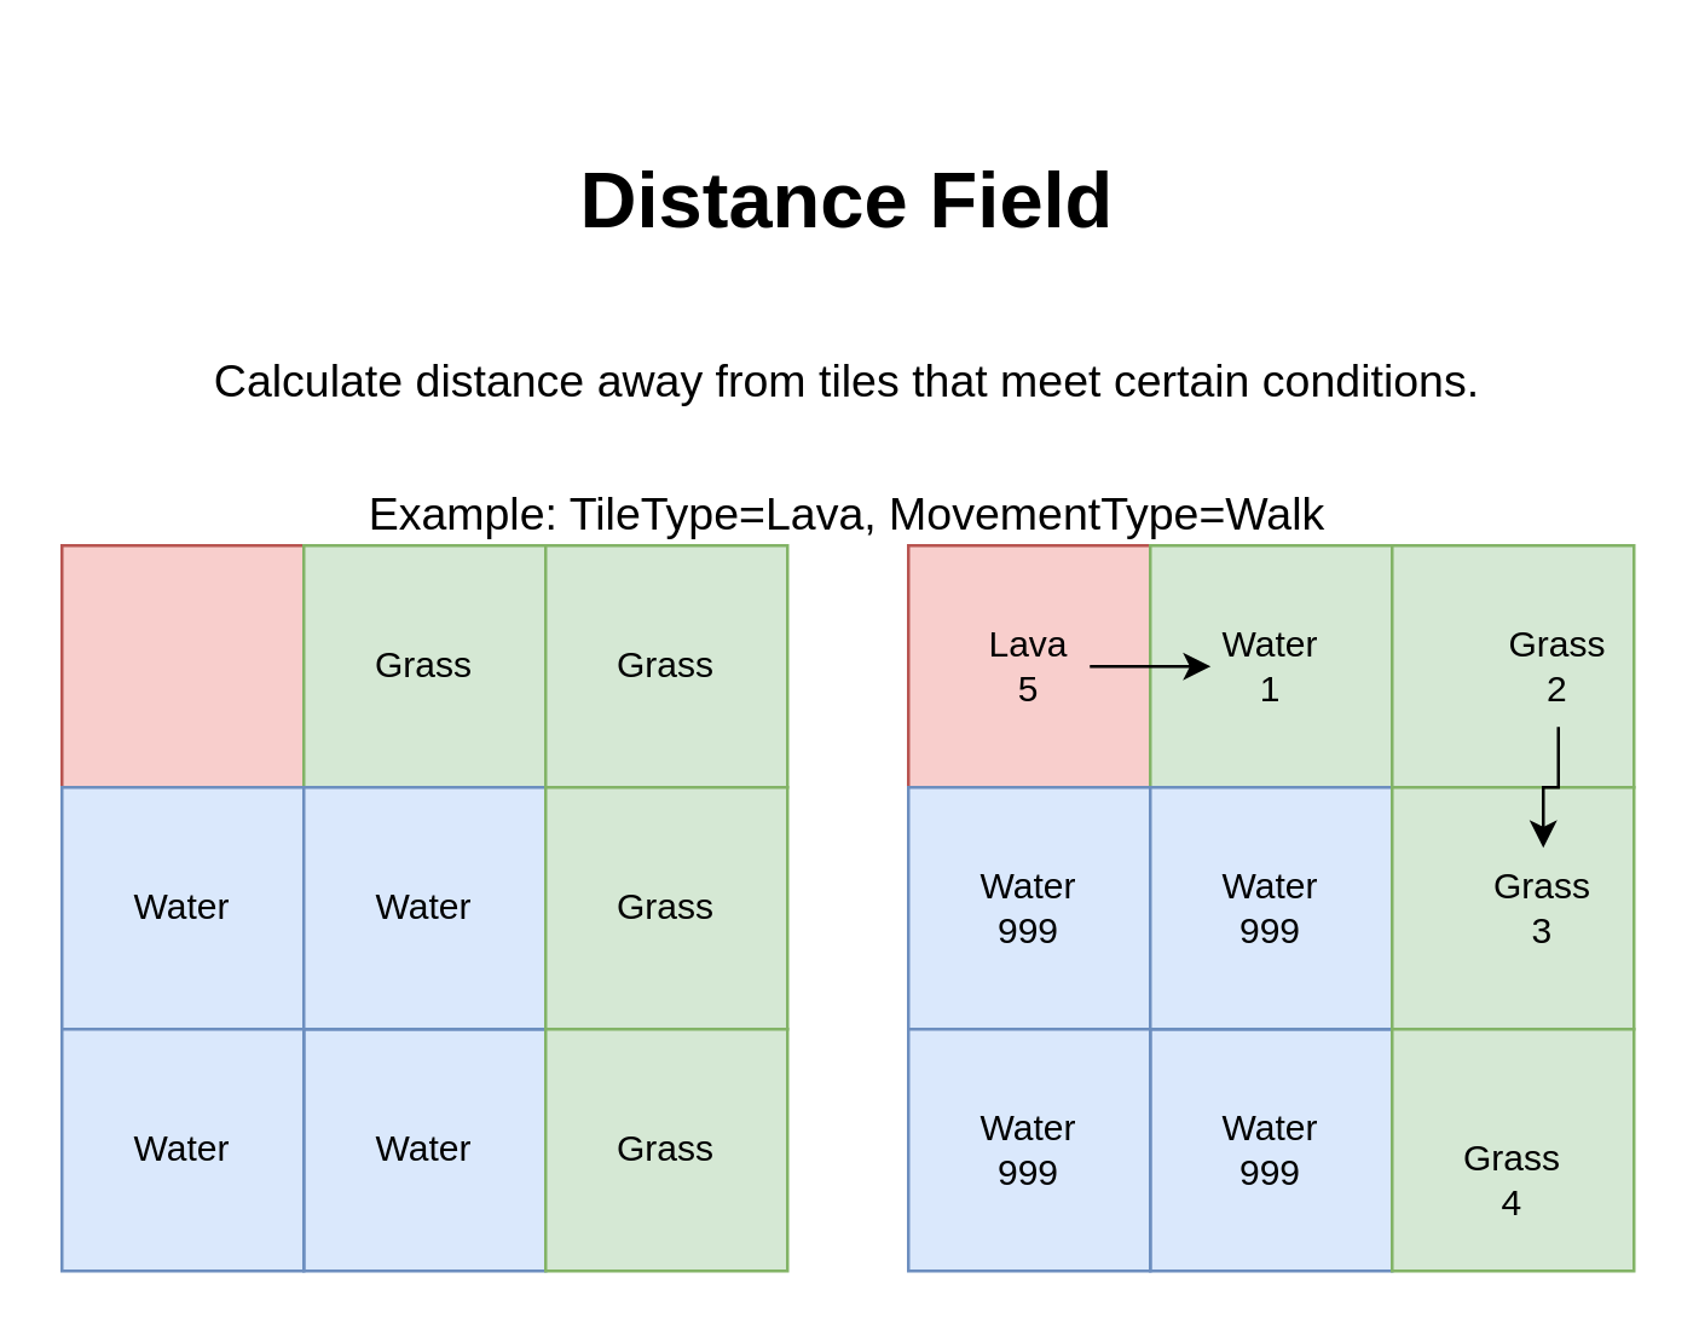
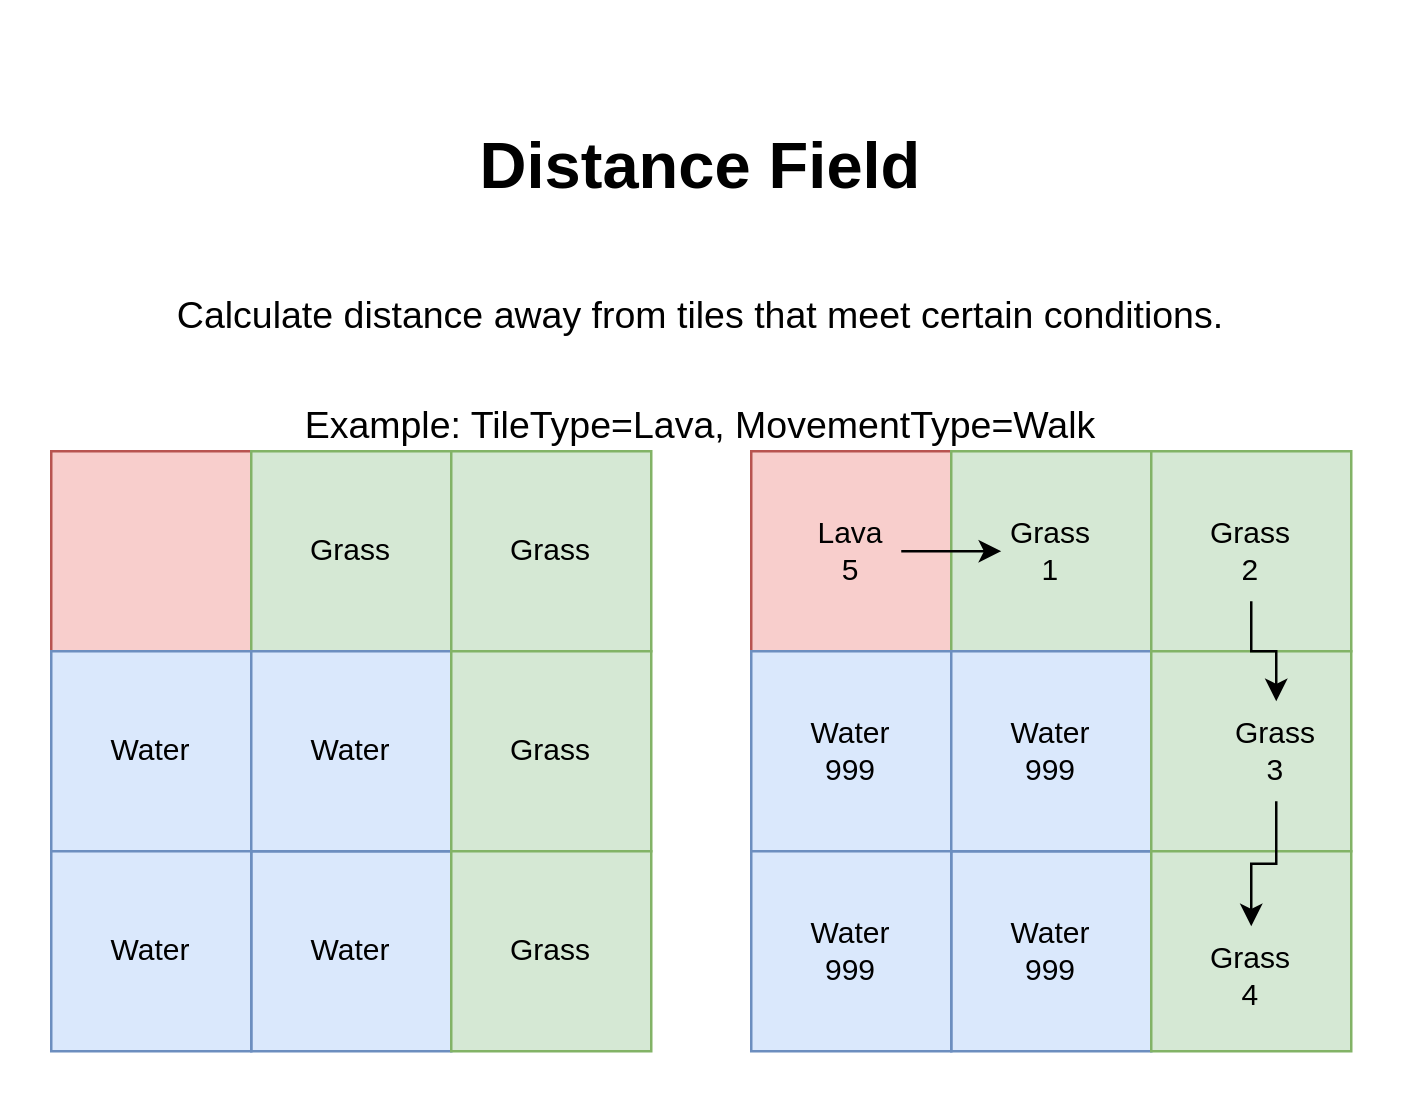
  <mxCell id="0" />
  <mxCell id="1" parent="0" />
  <mxCell id="2" value="" style="whiteSpace=wrap;html=1;aspect=fixed;fillColor=#dae8fc;strokeColor=#6c8ebf;" parent="1" vertex="1"><mxGeometry x="100" y="340" width="80" height="80" as="geometry" /></mxCell>
  <mxCell id="3" value="" style="whiteSpace=wrap;html=1;aspect=fixed;fillColor=#f8cecc;strokeColor=#b85450;" parent="1" vertex="1"><mxGeometry x="20" y="180" width="80" height="80" as="geometry" /></mxCell>
  <mxCell id="4" value="" style="whiteSpace=wrap;html=1;aspect=fixed;fillColor=#d5e8d4;strokeColor=#82b366;" parent="1" vertex="1"><mxGeometry x="100" y="180" width="80" height="80" as="geometry" /></mxCell>
  <mxCell id="5" value="" style="whiteSpace=wrap;html=1;aspect=fixed;fillColor=#d5e8d4;strokeColor=#82b366;" parent="1" vertex="1"><mxGeometry x="180" y="180" width="80" height="80" as="geometry" /></mxCell>
  <mxCell id="6" value="" style="whiteSpace=wrap;html=1;aspect=fixed;fillColor=#dae8fc;strokeColor=#6c8ebf;" parent="1" vertex="1"><mxGeometry x="20" y="260" width="80" height="80" as="geometry" /></mxCell>
  <mxCell id="7" value="" style="whiteSpace=wrap;html=1;aspect=fixed;fillColor=#dae8fc;strokeColor=#6c8ebf;" parent="1" vertex="1"><mxGeometry x="100" y="260" width="80" height="80" as="geometry" /></mxCell>
  <mxCell id="8" value="" style="whiteSpace=wrap;html=1;aspect=fixed;fillColor=#d5e8d4;strokeColor=#82b366;" parent="1" vertex="1"><mxGeometry x="180" y="260" width="80" height="80" as="geometry" /></mxCell>
  <mxCell id="9" value="" style="whiteSpace=wrap;html=1;aspect=fixed;fillColor=#dae8fc;strokeColor=#6c8ebf;" parent="1" vertex="1"><mxGeometry x="20" y="340" width="80" height="80" as="geometry" /></mxCell>
  <mxCell id="10" value="" style="whiteSpace=wrap;html=1;aspect=fixed;fillColor=#d5e8d4;strokeColor=#82b366;" parent="1" vertex="1"><mxGeometry x="180" y="340" width="80" height="80" as="geometry" /></mxCell>
  <mxCell id="11" value="Grass" style="text;html=1;strokeColor=none;fillColor=none;align=center;verticalAlign=middle;whiteSpace=wrap;rounded=0;" parent="1" vertex="1"><mxGeometry x="120" y="210" width="40" height="20" as="geometry" /></mxCell>
  <mxCell id="12" value="Grass" style="text;html=1;strokeColor=none;fillColor=none;align=center;verticalAlign=middle;whiteSpace=wrap;rounded=0;" parent="1" vertex="1"><mxGeometry x="200" y="210" width="40" height="20" as="geometry" /></mxCell>
  <mxCell id="13" value="Water" style="text;html=1;strokeColor=none;fillColor=none;align=center;verticalAlign=middle;whiteSpace=wrap;rounded=0;" parent="1" vertex="1"><mxGeometry x="40" y="290" width="40" height="20" as="geometry" /></mxCell>
  <mxCell id="14" value="Grass" style="text;html=1;strokeColor=none;fillColor=none;align=center;verticalAlign=middle;whiteSpace=wrap;rounded=0;" parent="1" vertex="1"><mxGeometry x="200" y="290" width="40" height="20" as="geometry" /></mxCell>
  <mxCell id="15" value="Water" style="text;html=1;strokeColor=none;fillColor=none;align=center;verticalAlign=middle;whiteSpace=wrap;rounded=0;" parent="1" vertex="1"><mxGeometry x="40" y="370" width="40" height="20" as="geometry" /></mxCell>
  <mxCell id="16" value="Water" style="text;html=1;strokeColor=none;fillColor=none;align=center;verticalAlign=middle;whiteSpace=wrap;rounded=0;" parent="1" vertex="1"><mxGeometry x="120" y="370" width="40" height="20" as="geometry" /></mxCell>
  <mxCell id="17" value="Grass" style="text;html=1;strokeColor=none;fillColor=none;align=center;verticalAlign=middle;whiteSpace=wrap;rounded=0;" parent="1" vertex="1"><mxGeometry x="200" y="370" width="40" height="20" as="geometry" /></mxCell>
  <mxCell id="18" value="Water" style="text;html=1;strokeColor=none;fillColor=none;align=center;verticalAlign=middle;whiteSpace=wrap;rounded=0;" parent="1" vertex="1"><mxGeometry x="120" y="290" width="40" height="20" as="geometry" /></mxCell>
  <mxCell id="19" value="&lt;h1&gt;&lt;font style=&quot;font-size: 26px ; line-height: 120%&quot;&gt;Distance Field&lt;/font&gt;&lt;/h1&gt;&lt;p&gt;&lt;span style=&quot;font-size: 15px&quot;&gt;Calculate distance away from tiles that meet certain conditions.&lt;/span&gt;&lt;/p&gt;&lt;p&gt;&lt;span style=&quot;font-size: 15px&quot;&gt;Example: TileType=Lava, MovementType=Walk&lt;/span&gt;&lt;br&gt;&lt;/p&gt;" style="text;html=1;strokeColor=none;fillColor=none;spacing=5;spacingTop=-20;whiteSpace=wrap;overflow=hidden;rounded=0;fontSize=20;align=center;" parent="1" vertex="1"><mxGeometry x="20" y="20" width="520" height="160" as="geometry" /></mxCell>
  <mxCell id="20" value="" style="whiteSpace=wrap;html=1;aspect=fixed;fillColor=#dae8fc;strokeColor=#6c8ebf;" parent="1" vertex="1"><mxGeometry x="380" y="340" width="80" height="80" as="geometry" /></mxCell>
  <mxCell id="21" value="" style="whiteSpace=wrap;html=1;aspect=fixed;fillColor=#f8cecc;strokeColor=#b85450;" parent="1" vertex="1"><mxGeometry x="300" y="180" width="80" height="80" as="geometry" /></mxCell>
  <mxCell id="22" value="" style="whiteSpace=wrap;html=1;aspect=fixed;fillColor=#d5e8d4;strokeColor=#82b366;" parent="1" vertex="1"><mxGeometry x="380" y="180" width="80" height="80" as="geometry" /></mxCell>
  <mxCell id="23" value="" style="whiteSpace=wrap;html=1;aspect=fixed;fillColor=#d5e8d4;strokeColor=#82b366;" parent="1" vertex="1"><mxGeometry x="460" y="180" width="80" height="80" as="geometry" /></mxCell>
  <mxCell id="24" value="" style="whiteSpace=wrap;html=1;aspect=fixed;fillColor=#dae8fc;strokeColor=#6c8ebf;" parent="1" vertex="1"><mxGeometry x="300" y="260" width="80" height="80" as="geometry" /></mxCell>
  <mxCell id="25" value="" style="whiteSpace=wrap;html=1;aspect=fixed;fillColor=#dae8fc;strokeColor=#6c8ebf;strokeWidth=1;" parent="1" vertex="1"><mxGeometry x="380" y="260" width="80" height="80" as="geometry" /></mxCell>
  <mxCell id="26" value="" style="whiteSpace=wrap;html=1;aspect=fixed;fillColor=#d5e8d4;strokeColor=#82b366;" parent="1" vertex="1"><mxGeometry x="460" y="260" width="80" height="80" as="geometry" /></mxCell>
  <mxCell id="27" value="" style="whiteSpace=wrap;html=1;aspect=fixed;fillColor=#dae8fc;strokeColor=#6c8ebf;" parent="1" vertex="1"><mxGeometry x="300" y="340" width="80" height="80" as="geometry" /></mxCell>
  <mxCell id="28" value="" style="whiteSpace=wrap;html=1;aspect=fixed;fillColor=#d5e8d4;strokeColor=#82b366;" parent="1" vertex="1"><mxGeometry x="460" y="340" width="80" height="80" as="geometry" /></mxCell>
  <mxCell id="29" value="" style="edgeStyle=orthogonalEdgeStyle;rounded=0;orthogonalLoop=1;jettySize=auto;html=1;fontSize=20;" parent="1" source="30" target="31" edge="1"><mxGeometry relative="1" as="geometry" /></mxCell>
  <mxCell id="30" value="Lava&lt;br&gt;5" style="text;html=1;strokeColor=none;fillColor=none;align=center;verticalAlign=middle;whiteSpace=wrap;rounded=0;" parent="1" vertex="1"><mxGeometry x="320" y="200" width="40" height="40" as="geometry" /></mxCell>
- <mxCell id="31" value="Water&lt;br&gt;1" style="text;html=1;strokeColor=none;fillColor=none;align=center;verticalAlign=middle;whiteSpace=wrap;rounded=0;" parent="1" vertex="1"><mxGeometry x="400" y="200" width="40" height="40" as="geometry" /></mxCell>
+ <mxCell id="31" value="Grass&lt;br&gt;1" style="text;html=1;strokeColor=none;fillColor=none;align=center;verticalAlign=middle;whiteSpace=wrap;rounded=0;" parent="1" vertex="1"><mxGeometry x="400" y="200" width="40" height="40" as="geometry" /></mxCell>
  <mxCell id="32" style="edgeStyle=orthogonalEdgeStyle;rounded=0;orthogonalLoop=1;jettySize=auto;html=1;exitX=0.5;exitY=1;exitDx=0;exitDy=0;entryX=0.5;entryY=0;entryDx=0;entryDy=0;fontSize=20;" parent="1" source="33" target="36" edge="1"><mxGeometry relative="1" as="geometry" /></mxCell>
- <mxCell id="33" value="Grass&lt;br&gt;2" style="text;html=1;strokeColor=none;fillColor=none;align=center;verticalAlign=middle;whiteSpace=wrap;rounded=0;" parent="1" vertex="1"><mxGeometry x="495" y="200" width="40" height="40" as="geometry" /></mxCell>
+ <mxCell id="33" value="Grass&lt;br&gt;2" style="text;html=1;strokeColor=none;fillColor=none;align=center;verticalAlign=middle;whiteSpace=wrap;rounded=0;" parent="1" vertex="1"><mxGeometry x="480" y="200" width="40" height="40" as="geometry" /></mxCell>
  <mxCell id="34" value="Water&lt;br&gt;999" style="text;html=1;strokeColor=none;fillColor=none;align=center;verticalAlign=middle;whiteSpace=wrap;rounded=0;" parent="1" vertex="1"><mxGeometry x="320" y="280" width="40" height="40" as="geometry" /></mxCell>
+ <mxCell id="35" style="edgeStyle=orthogonalEdgeStyle;rounded=0;orthogonalLoop=1;jettySize=auto;html=1;exitX=0.5;exitY=1;exitDx=0;exitDy=0;entryX=0.5;entryY=0;entryDx=0;entryDy=0;fontSize=20;" parent="1" source="36" target="39" edge="1"><mxGeometry relative="1" as="geometry" /></mxCell>
  <mxCell id="36" value="Grass&lt;br&gt;3" style="text;html=1;strokeColor=none;fillColor=none;align=center;verticalAlign=middle;whiteSpace=wrap;rounded=0;" parent="1" vertex="1"><mxGeometry x="490" y="280" width="40" height="40" as="geometry" /></mxCell>
  <mxCell id="37" value="Water&lt;br&gt;999" style="text;html=1;strokeColor=none;fillColor=none;align=center;verticalAlign=middle;whiteSpace=wrap;rounded=0;" parent="1" vertex="1"><mxGeometry x="320" y="360" width="40" height="40" as="geometry" /></mxCell>
  <mxCell id="38" value="Water&lt;br&gt;999" style="text;html=1;strokeColor=none;fillColor=none;align=center;verticalAlign=middle;whiteSpace=wrap;rounded=0;" parent="1" vertex="1"><mxGeometry x="400" y="360" width="40" height="40" as="geometry" /></mxCell>
  <mxCell id="39" value="Grass&lt;br&gt;4" style="text;html=1;strokeColor=none;fillColor=none;align=center;verticalAlign=middle;whiteSpace=wrap;rounded=0;" parent="1" vertex="1"><mxGeometry x="480" y="370" width="40" height="40" as="geometry" /></mxCell>
  <mxCell id="40" value="Water&lt;br&gt;999" style="text;html=1;strokeColor=none;fillColor=none;align=center;verticalAlign=middle;whiteSpace=wrap;rounded=0;" parent="1" vertex="1"><mxGeometry x="400" y="280" width="40" height="40" as="geometry" /></mxCell>
